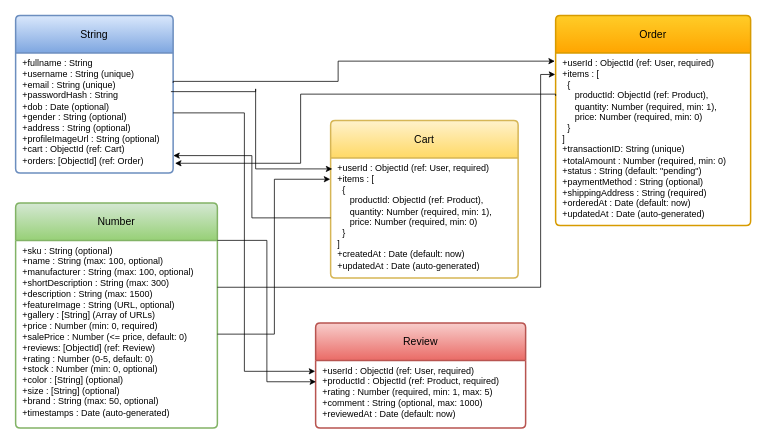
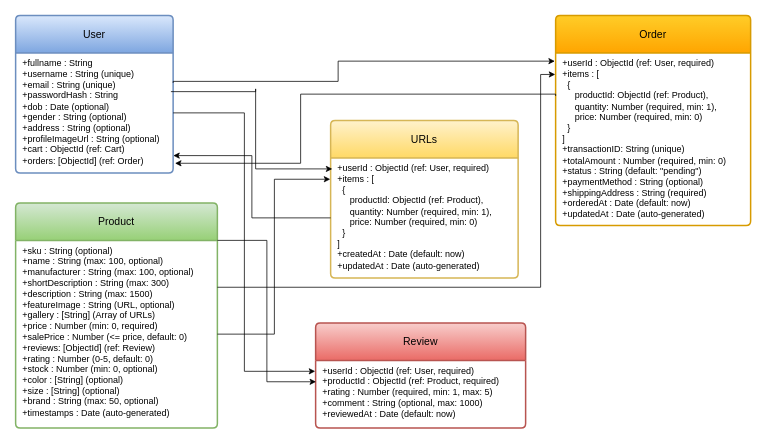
  <mxCell id="0" />
  <mxCell id="1" parent="0" />
- <mxCell id="2" value="String" style="swimlane;childLayout=stackLayout;horizontal=1;startSize=50;horizontalStack=0;rounded=1;fontSize=14;fontStyle=0;strokeWidth=2;resizeParent=0;resizeLast=1;shadow=0;dashed=0;align=center;arcSize=4;whiteSpace=wrap;html=1;fillColor=#dae8fc;gradientColor=#7ea6e0;strokeColor=#6c8ebf;" vertex="1" parent="1"><mxGeometry x="20" y="20" width="210" height="210" as="geometry"><mxRectangle x="1420" y="560" width="70" height="50" as="alternateBounds" /></mxGeometry></mxCell>
+ <mxCell id="2" value="User" style="swimlane;childLayout=stackLayout;horizontal=1;startSize=50;horizontalStack=0;rounded=1;fontSize=14;fontStyle=0;strokeWidth=2;resizeParent=0;resizeLast=1;shadow=0;dashed=0;align=center;arcSize=4;whiteSpace=wrap;html=1;fillColor=#dae8fc;gradientColor=#7ea6e0;strokeColor=#6c8ebf;" vertex="1" parent="1"><mxGeometry x="20" y="20" width="210" height="210" as="geometry"><mxRectangle x="1420" y="560" width="70" height="50" as="alternateBounds" /></mxGeometry></mxCell>
  <mxCell id="3" value="&lt;div&gt;&amp;nbsp;+fullname : String&amp;nbsp; &amp;nbsp; &amp;nbsp; &amp;nbsp; &amp;nbsp; &amp;nbsp;&amp;nbsp;&lt;/div&gt;&lt;div&gt;&amp;nbsp;+username : String (unique)&amp;nbsp; &amp;nbsp;&lt;/div&gt;&lt;div&gt;&amp;nbsp;+email : String (unique)&amp;nbsp; &amp;nbsp; &amp;nbsp;&amp;nbsp;&lt;/div&gt;&lt;div&gt;&amp;nbsp;+passwordHash : String&amp;nbsp; &amp;nbsp; &amp;nbsp; &amp;nbsp;&amp;nbsp;&lt;/div&gt;&lt;div&gt;&amp;nbsp;+dob : Date (optional)&amp;nbsp; &amp;nbsp; &amp;nbsp; &amp;nbsp;&amp;nbsp;&lt;/div&gt;&lt;div&gt;&amp;nbsp;+gender : String (optional)&amp;nbsp; &amp;nbsp;&lt;/div&gt;&lt;div&gt;&amp;nbsp;+address : String (optional)&amp;nbsp;&amp;nbsp;&lt;/div&gt;&lt;div&gt;&amp;nbsp;+profileImageUrl : String (optional)&amp;nbsp;&lt;/div&gt;&lt;div&gt;&amp;nbsp;+cart : ObjectId (ref: Cart)&amp;nbsp;&lt;/div&gt;&lt;div&gt;&amp;nbsp;+orders: [ObjectId] (ref: Order)&lt;/div&gt;" style="align=left;strokeColor=none;fillColor=none;spacingLeft=4;spacingRight=4;fontSize=12;verticalAlign=top;resizable=0;rotatable=0;part=1;html=1;whiteSpace=wrap;" vertex="1" parent="2"><mxGeometry y="50" width="210" height="160" as="geometry" /></mxCell>
- <mxCell id="4" value="Number" style="swimlane;childLayout=stackLayout;horizontal=1;startSize=50;horizontalStack=0;rounded=1;fontSize=14;fontStyle=0;strokeWidth=2;resizeParent=0;resizeLast=1;shadow=0;dashed=0;align=center;arcSize=4;whiteSpace=wrap;html=1;fillColor=#d5e8d4;gradientColor=#97d077;strokeColor=#82b366;" vertex="1" parent="1"><mxGeometry x="20" y="270" width="269" height="300" as="geometry" /></mxCell>
+ <mxCell id="4" value="Product" style="swimlane;childLayout=stackLayout;horizontal=1;startSize=50;horizontalStack=0;rounded=1;fontSize=14;fontStyle=0;strokeWidth=2;resizeParent=0;resizeLast=1;shadow=0;dashed=0;align=center;arcSize=4;whiteSpace=wrap;html=1;fillColor=#d5e8d4;gradientColor=#97d077;strokeColor=#82b366;" vertex="1" parent="1"><mxGeometry x="20" y="270" width="269" height="300" as="geometry" /></mxCell>
  <mxCell id="5" value="&lt;div&gt;&amp;nbsp;+sku : String (optional)&amp;nbsp; &amp;nbsp; &amp;nbsp; &amp;nbsp; &amp;nbsp; &amp;nbsp; &amp;nbsp; &amp;nbsp; &amp;nbsp; &amp;nbsp;&lt;/div&gt;&lt;div&gt;&amp;nbsp;+name : String (max: 100, optional)&amp;nbsp; &amp;nbsp; &amp;nbsp; &amp;nbsp;&amp;nbsp;&lt;/div&gt;&lt;div&gt;&amp;nbsp;+manufacturer : String (max: 100, optional)&lt;/div&gt;&lt;div&gt;&amp;nbsp;+shortDescription : String (max: 300)&amp;nbsp; &amp;nbsp; &amp;nbsp;&amp;nbsp;&lt;/div&gt;&lt;div&gt;&amp;nbsp;+description : String (max: 1500)&amp;nbsp; &amp;nbsp; &amp;nbsp; &amp;nbsp; &amp;nbsp;&amp;nbsp;&lt;/div&gt;&lt;div&gt;&amp;nbsp;+featureImage : String (URL, optional)&amp;nbsp; &amp;nbsp; &amp;nbsp;&lt;/div&gt;&lt;div&gt;&amp;nbsp;+gallery : [String] (Array of URLs)&amp;nbsp; &amp;nbsp; &amp;nbsp; &amp;nbsp;&amp;nbsp;&lt;/div&gt;&lt;div&gt;&amp;nbsp;+price : Number (min: 0, required)&amp;nbsp; &amp;nbsp; &amp;nbsp; &amp;nbsp; &amp;nbsp;&lt;/div&gt;&lt;div&gt;&amp;nbsp;+salePrice : Number (&amp;lt;= price, default: 0)&amp;nbsp;&lt;/div&gt;&lt;div&gt;&amp;nbsp;+reviews: [ObjectId] (ref: Review)&amp;nbsp; &amp;nbsp;&lt;/div&gt;&lt;div&gt;&amp;nbsp;+rating : Number (0-5, default: 0)&amp;nbsp; &amp;nbsp; &amp;nbsp; &amp;nbsp; &amp;nbsp;&lt;/div&gt;&lt;div&gt;&amp;nbsp;+stock : Number (min: 0, optional)&amp;nbsp; &amp;nbsp; &amp;nbsp; &amp;nbsp; &amp;nbsp;&lt;/div&gt;&lt;div&gt;&amp;nbsp;+color : [String] (optional)&amp;nbsp; &amp;nbsp; &amp;nbsp; &amp;nbsp; &amp;nbsp; &amp;nbsp; &amp;nbsp; &amp;nbsp;&lt;/div&gt;&lt;div&gt;&amp;nbsp;+size : [String] (optional)&amp;nbsp; &amp;nbsp; &amp;nbsp; &amp;nbsp; &amp;nbsp; &amp;nbsp; &amp;nbsp; &amp;nbsp;&amp;nbsp;&lt;/div&gt;&lt;div&gt;&amp;nbsp;+brand : String (max: 50, optional)&amp;nbsp; &amp;nbsp; &amp;nbsp; &amp;nbsp;&amp;nbsp;&lt;/div&gt;&lt;div&gt;&amp;nbsp;+timestamps : Date (auto-generated)&amp;nbsp;&lt;/div&gt;" style="align=left;strokeColor=none;fillColor=none;spacingLeft=4;spacingRight=4;fontSize=12;verticalAlign=top;resizable=0;rotatable=0;part=1;html=1;whiteSpace=wrap;" vertex="1" parent="4"><mxGeometry y="50" width="269" height="250" as="geometry" /></mxCell>
  <mxCell id="6" value="Order" style="swimlane;childLayout=stackLayout;horizontal=1;startSize=50;horizontalStack=0;rounded=1;fontSize=14;fontStyle=0;strokeWidth=2;resizeParent=0;resizeLast=1;shadow=0;dashed=0;align=center;arcSize=4;whiteSpace=wrap;html=1;fillColor=#ffcd28;gradientColor=#ffa500;strokeColor=#d79b00;" vertex="1" parent="1"><mxGeometry x="740" y="20" width="260" height="280" as="geometry" /></mxCell>
  <mxCell id="7" value="&lt;div&gt;&amp;nbsp;+userId : ObjectId (ref: User, required)&amp;nbsp; &amp;nbsp; &amp;nbsp; &amp;nbsp; &amp;nbsp;&lt;/div&gt;&lt;div&gt;&amp;nbsp;&lt;span style=&quot;background-color: transparent;&quot;&gt;+items : [&amp;nbsp; &amp;nbsp; &amp;nbsp; &amp;nbsp; &amp;nbsp; &amp;nbsp; &amp;nbsp; &amp;nbsp; &amp;nbsp; &amp;nbsp; &amp;nbsp; &amp;nbsp; &amp;nbsp; &amp;nbsp; &amp;nbsp; &amp;nbsp; &amp;nbsp; &amp;nbsp; &amp;nbsp; &amp;nbsp;&lt;/span&gt;&lt;/div&gt;&lt;div&gt;&amp;nbsp; &amp;nbsp;{&amp;nbsp; &amp;nbsp; &amp;nbsp; &amp;nbsp; &amp;nbsp; &amp;nbsp; &amp;nbsp; &amp;nbsp; &amp;nbsp; &amp;nbsp; &amp;nbsp; &amp;nbsp; &amp;nbsp; &amp;nbsp; &amp;nbsp; &amp;nbsp; &amp;nbsp; &amp;nbsp; &amp;nbsp; &amp;nbsp; &amp;nbsp; &amp;nbsp; &amp;nbsp;&lt;/div&gt;&lt;div&gt;&amp;nbsp; &amp;nbsp; &amp;nbsp; productId: ObjectId (ref: Product),&amp;nbsp; &amp;nbsp; &amp;nbsp; &amp;nbsp;&amp;nbsp;&lt;/div&gt;&lt;div&gt;&amp;nbsp; &amp;nbsp; &amp;nbsp; quantity: Number (required, min: 1),&amp;nbsp; &amp;nbsp; &amp;nbsp; &amp;nbsp;&lt;/div&gt;&lt;div&gt;&amp;nbsp; &amp;nbsp; &amp;nbsp; price: Number (required, min: 0)&amp;nbsp; &amp;nbsp; &amp;nbsp; &amp;nbsp; &amp;nbsp; &amp;nbsp;&lt;/div&gt;&lt;div&gt;&amp;nbsp; &amp;nbsp;}&amp;nbsp; &amp;nbsp; &amp;nbsp; &amp;nbsp; &amp;nbsp; &amp;nbsp; &amp;nbsp; &amp;nbsp; &amp;nbsp; &amp;nbsp; &amp;nbsp; &amp;nbsp; &amp;nbsp; &amp;nbsp; &amp;nbsp; &amp;nbsp; &amp;nbsp; &amp;nbsp; &amp;nbsp; &amp;nbsp; &amp;nbsp; &amp;nbsp; &amp;nbsp;&lt;/div&gt;&lt;div&gt;&amp;nbsp;]&amp;nbsp;&lt;/div&gt;&lt;div&gt;&amp;nbsp;+transactionID: String (unique)&lt;/div&gt;&lt;div&gt;&amp;nbsp;+totalAmount : Number (required, min: 0)&amp;nbsp; &amp;nbsp; &amp;nbsp; &amp;nbsp;&amp;nbsp;&lt;/div&gt;&lt;div&gt;&amp;nbsp;+status : String (default: &quot;pending&quot;)&amp;nbsp; &amp;nbsp; &amp;nbsp; &amp;nbsp; &amp;nbsp; &amp;nbsp;&lt;/div&gt;&lt;div&gt;&amp;nbsp;+paymentMethod : String (optional)&amp;nbsp; &amp;nbsp; &amp;nbsp; &amp;nbsp; &amp;nbsp; &amp;nbsp; &amp;nbsp;&amp;nbsp;&lt;/div&gt;&lt;div&gt;&amp;nbsp;+shippingAddress : String (required)&amp;nbsp; &amp;nbsp; &amp;nbsp; &amp;nbsp; &amp;nbsp; &amp;nbsp;&amp;nbsp;&lt;/div&gt;&lt;div&gt;&amp;nbsp;+orderedAt : Date (default: now)&amp;nbsp; &amp;nbsp; &amp;nbsp; &amp;nbsp; &amp;nbsp; &amp;nbsp; &amp;nbsp; &amp;nbsp;&amp;nbsp;&lt;/div&gt;&lt;div&gt;&amp;nbsp;+updatedAt : Date (auto-generated)&amp;nbsp;&lt;/div&gt;" style="align=left;strokeColor=none;fillColor=none;spacingLeft=4;spacingRight=4;fontSize=12;verticalAlign=top;resizable=0;rotatable=0;part=1;html=1;whiteSpace=wrap;" vertex="1" parent="6"><mxGeometry y="50" width="260" height="230" as="geometry" /></mxCell>
  <mxCell id="8" value="Review" style="swimlane;childLayout=stackLayout;horizontal=1;startSize=50;horizontalStack=0;rounded=1;fontSize=14;fontStyle=0;strokeWidth=2;resizeParent=0;resizeLast=1;shadow=0;dashed=0;align=center;arcSize=4;whiteSpace=wrap;html=1;fillColor=#f8cecc;gradientColor=#ea6b66;strokeColor=#b85450;" vertex="1" parent="1"><mxGeometry x="420" y="430" width="280" height="140" as="geometry" /></mxCell>
  <mxCell id="9" value="&lt;div&gt;&amp;nbsp;+userId : ObjectId (ref: User, required)&amp;nbsp; &amp;nbsp; &amp;nbsp; &amp;nbsp; &amp;nbsp;&lt;/div&gt;&lt;div&gt;&amp;nbsp;+productId : ObjectId (ref: Product, required)&amp;nbsp; &amp;nbsp;&lt;/div&gt;&lt;div&gt;&amp;nbsp;+rating : Number (required, min: 1, max: 5)&amp;nbsp; &amp;nbsp; &amp;nbsp;&amp;nbsp;&lt;/div&gt;&lt;div&gt;&amp;nbsp;+comment : String (optional, max: 1000)&amp;nbsp; &amp;nbsp; &amp;nbsp; &amp;nbsp; &amp;nbsp;&lt;/div&gt;&lt;div&gt;&amp;nbsp;+reviewedAt : Date (default: now)&amp;nbsp; &amp;nbsp; &amp;nbsp;&lt;/div&gt;" style="align=left;strokeColor=none;fillColor=none;spacingLeft=4;spacingRight=4;fontSize=12;verticalAlign=top;resizable=0;rotatable=0;part=1;html=1;whiteSpace=wrap;" vertex="1" parent="8"><mxGeometry y="50" width="280" height="90" as="geometry" /></mxCell>
- <mxCell id="10" value="Cart" style="swimlane;childLayout=stackLayout;horizontal=1;startSize=50;horizontalStack=0;rounded=1;fontSize=14;fontStyle=0;strokeWidth=2;resizeParent=0;resizeLast=1;shadow=0;dashed=0;align=center;arcSize=4;whiteSpace=wrap;html=1;fillColor=#fff2cc;gradientColor=#ffd966;strokeColor=#d6b656;" vertex="1" parent="1"><mxGeometry x="440" y="160" width="250" height="210" as="geometry" /></mxCell>
+ <mxCell id="10" value="URLs" style="swimlane;childLayout=stackLayout;horizontal=1;startSize=50;horizontalStack=0;rounded=1;fontSize=14;fontStyle=0;strokeWidth=2;resizeParent=0;resizeLast=1;shadow=0;dashed=0;align=center;arcSize=4;whiteSpace=wrap;html=1;fillColor=#fff2cc;gradientColor=#ffd966;strokeColor=#d6b656;" vertex="1" parent="1"><mxGeometry x="440" y="160" width="250" height="210" as="geometry" /></mxCell>
  <mxCell id="11" value="&lt;div&gt;&amp;nbsp;+userId : ObjectId (ref: User, required)&amp;nbsp; &amp;nbsp; &amp;nbsp; &amp;nbsp; &amp;nbsp;&lt;/div&gt;&lt;div&gt;&amp;nbsp;+items : [&amp;nbsp; &amp;nbsp; &amp;nbsp; &amp;nbsp; &amp;nbsp; &amp;nbsp; &amp;nbsp; &amp;nbsp; &amp;nbsp; &amp;nbsp; &amp;nbsp; &amp;nbsp; &amp;nbsp; &amp;nbsp; &amp;nbsp; &amp;nbsp; &amp;nbsp; &amp;nbsp; &amp;nbsp; &amp;nbsp;&lt;/div&gt;&lt;div&gt;&amp;nbsp; &amp;nbsp;{&amp;nbsp; &amp;nbsp; &amp;nbsp; &amp;nbsp; &amp;nbsp; &amp;nbsp; &amp;nbsp; &amp;nbsp; &amp;nbsp; &amp;nbsp; &amp;nbsp; &amp;nbsp; &amp;nbsp; &amp;nbsp; &amp;nbsp; &amp;nbsp; &amp;nbsp; &amp;nbsp; &amp;nbsp; &amp;nbsp; &amp;nbsp; &amp;nbsp; &amp;nbsp;&lt;/div&gt;&lt;div&gt;&amp;nbsp; &amp;nbsp; &amp;nbsp; productId: ObjectId (ref: Product),&amp;nbsp; &amp;nbsp; &amp;nbsp; &amp;nbsp;&amp;nbsp;&lt;/div&gt;&lt;div&gt;&amp;nbsp; &amp;nbsp; &amp;nbsp; quantity: Number (required, min: 1),&amp;nbsp; &amp;nbsp; &amp;nbsp; &amp;nbsp;&lt;/div&gt;&lt;div&gt;&amp;nbsp; &amp;nbsp; &amp;nbsp; price: Number (required, min: 0)&amp;nbsp; &amp;nbsp; &amp;nbsp; &amp;nbsp; &amp;nbsp; &amp;nbsp;&lt;/div&gt;&lt;div&gt;&amp;nbsp; &amp;nbsp;}&amp;nbsp; &amp;nbsp; &amp;nbsp; &amp;nbsp; &amp;nbsp; &amp;nbsp; &amp;nbsp; &amp;nbsp; &amp;nbsp; &amp;nbsp; &amp;nbsp; &amp;nbsp; &amp;nbsp; &amp;nbsp; &amp;nbsp; &amp;nbsp; &amp;nbsp; &amp;nbsp; &amp;nbsp; &amp;nbsp; &amp;nbsp; &amp;nbsp; &amp;nbsp;&lt;/div&gt;&lt;div&gt;&amp;nbsp;]&amp;nbsp; &amp;nbsp; &amp;nbsp; &amp;nbsp; &amp;nbsp; &amp;nbsp; &amp;nbsp; &amp;nbsp; &amp;nbsp; &amp;nbsp; &amp;nbsp; &amp;nbsp; &amp;nbsp; &amp;nbsp; &amp;nbsp; &amp;nbsp; &amp;nbsp; &amp;nbsp; &amp;nbsp; &amp;nbsp; &amp;nbsp; &amp;nbsp; &amp;nbsp; &amp;nbsp;&lt;/div&gt;&lt;div&gt;&amp;nbsp;+createdAt : Date (default: now)&amp;nbsp; &amp;nbsp; &amp;nbsp; &amp;nbsp; &amp;nbsp; &amp;nbsp; &amp;nbsp; &amp;nbsp;&amp;nbsp;&lt;/div&gt;&lt;div&gt;&amp;nbsp;+updatedAt : Date (auto-generated)&amp;nbsp;&lt;/div&gt;" style="align=left;strokeColor=none;fillColor=none;spacingLeft=4;spacingRight=4;fontSize=12;verticalAlign=top;resizable=0;rotatable=0;part=1;html=1;whiteSpace=wrap;" vertex="1" parent="10"><mxGeometry y="50" width="250" height="160" as="geometry" /></mxCell>
  <mxCell id="12" style="edgeStyle=orthogonalEdgeStyle;rounded=0;orthogonalLoop=1;jettySize=auto;html=1;exitX=0.986;exitY=0.323;exitDx=0;exitDy=0;entryX=0.009;entryY=0.092;entryDx=0;entryDy=0;entryPerimeter=0;exitPerimeter=0;" edge="1" parent="1" source="3" target="11"><mxGeometry relative="1" as="geometry"><Array as="points"><mxPoint x="340" y="118" /><mxPoint x="340" y="225" /><mxPoint x="430" y="225" /></Array></mxGeometry></mxCell>
  <mxCell id="13" style="edgeStyle=orthogonalEdgeStyle;rounded=0;orthogonalLoop=1;jettySize=auto;html=1;exitX=1;exitY=0.5;exitDx=0;exitDy=0;entryX=-0.002;entryY=0.178;entryDx=0;entryDy=0;entryPerimeter=0;" edge="1" parent="1" source="5" target="11"><mxGeometry relative="1" as="geometry"><Array as="points"><mxPoint x="365" y="445" /><mxPoint x="365" y="238" /><mxPoint x="440" y="238" /></Array></mxGeometry></mxCell>
  <mxCell id="14" style="edgeStyle=orthogonalEdgeStyle;rounded=0;orthogonalLoop=1;jettySize=auto;html=1;exitX=1;exitY=0.25;exitDx=0;exitDy=0;entryX=-0.004;entryY=0.048;entryDx=0;entryDy=0;entryPerimeter=0;" edge="1" parent="1" source="3" target="7"><mxGeometry relative="1" as="geometry"><Array as="points"><mxPoint x="450" y="108" /><mxPoint x="450" y="81" /></Array></mxGeometry></mxCell>
  <mxCell id="15" style="edgeStyle=orthogonalEdgeStyle;rounded=0;orthogonalLoop=1;jettySize=auto;html=1;entryX=1.001;entryY=0.856;entryDx=0;entryDy=0;entryPerimeter=0;exitX=0;exitY=0.5;exitDx=0;exitDy=0;" edge="1" parent="1" source="11" target="3"><mxGeometry relative="1" as="geometry"><mxPoint x="430" y="310" as="sourcePoint" /></mxGeometry></mxCell>
  <mxCell id="16" style="edgeStyle=orthogonalEdgeStyle;rounded=0;orthogonalLoop=1;jettySize=auto;html=1;exitX=1;exitY=0.25;exitDx=0;exitDy=0;entryX=-0.002;entryY=0.125;entryDx=0;entryDy=0;entryPerimeter=0;" edge="1" parent="1" source="5" target="7"><mxGeometry relative="1" as="geometry"><Array as="points"><mxPoint x="720" y="382" /><mxPoint x="720" y="98" /></Array></mxGeometry></mxCell>
  <mxCell id="17" style="edgeStyle=orthogonalEdgeStyle;rounded=0;orthogonalLoop=1;jettySize=auto;html=1;exitX=0;exitY=0.25;exitDx=0;exitDy=0;entryX=1.012;entryY=0.92;entryDx=0;entryDy=0;entryPerimeter=0;" edge="1" parent="1" source="7" target="3"><mxGeometry relative="1" as="geometry"><Array as="points"><mxPoint x="400" y="125" /><mxPoint x="400" y="217" /></Array></mxGeometry></mxCell>
  <mxCell id="18" style="edgeStyle=orthogonalEdgeStyle;rounded=0;orthogonalLoop=1;jettySize=auto;html=1;exitX=1;exitY=0.5;exitDx=0;exitDy=0;entryX=-0.002;entryY=0.162;entryDx=0;entryDy=0;entryPerimeter=0;" edge="1" parent="1" source="3" target="9"><mxGeometry relative="1" as="geometry" /></mxCell>
  <mxCell id="19" style="edgeStyle=orthogonalEdgeStyle;rounded=0;orthogonalLoop=1;jettySize=auto;html=1;exitX=1;exitY=0;exitDx=0;exitDy=0;entryX=0.002;entryY=0.317;entryDx=0;entryDy=0;entryPerimeter=0;" edge="1" parent="1" source="5" target="9"><mxGeometry relative="1" as="geometry"><Array as="points"><mxPoint x="355" y="320" /><mxPoint x="355" y="509" /></Array></mxGeometry></mxCell>
